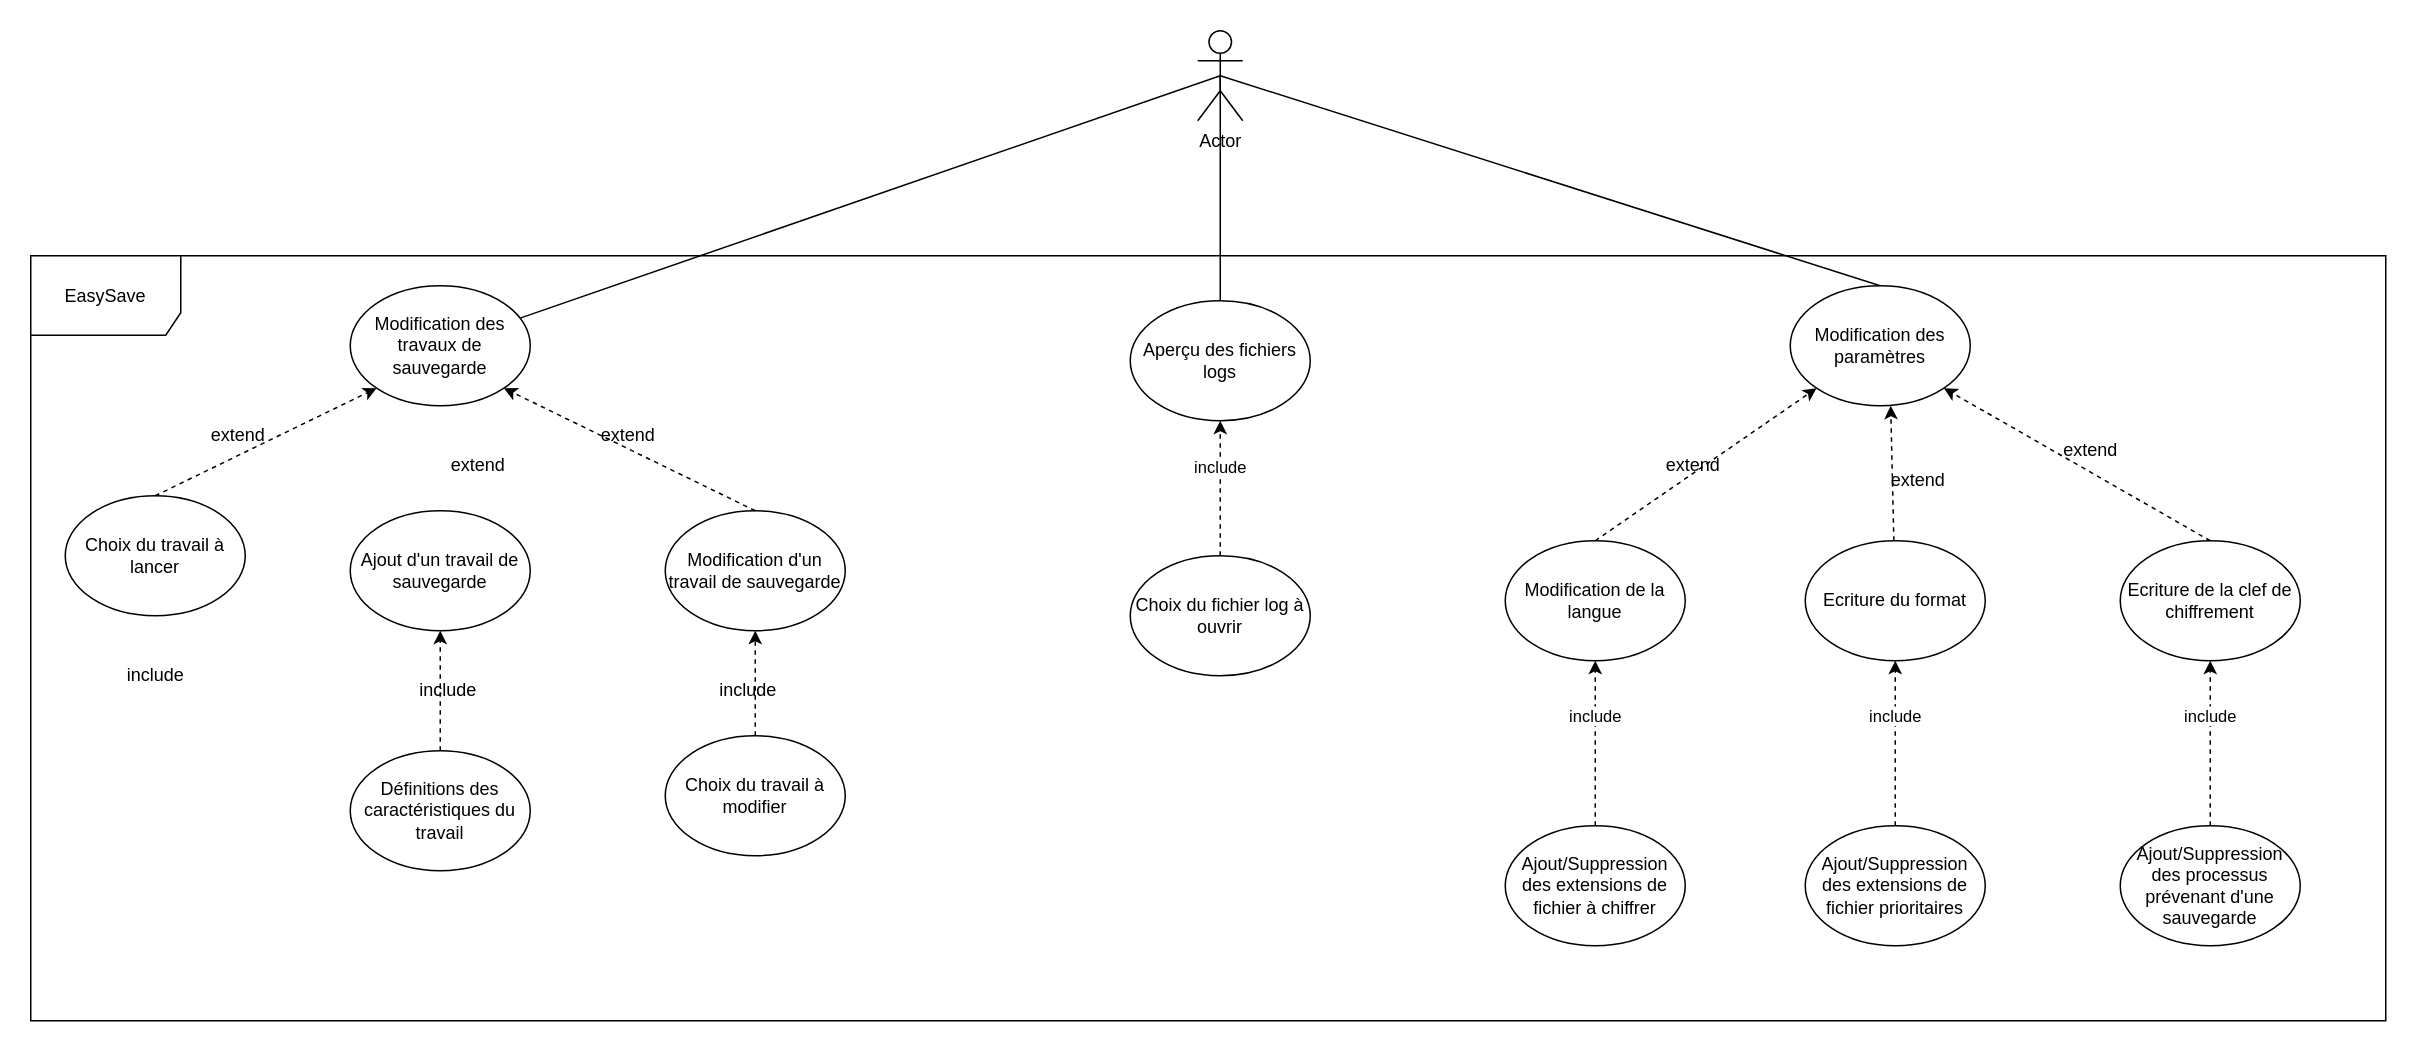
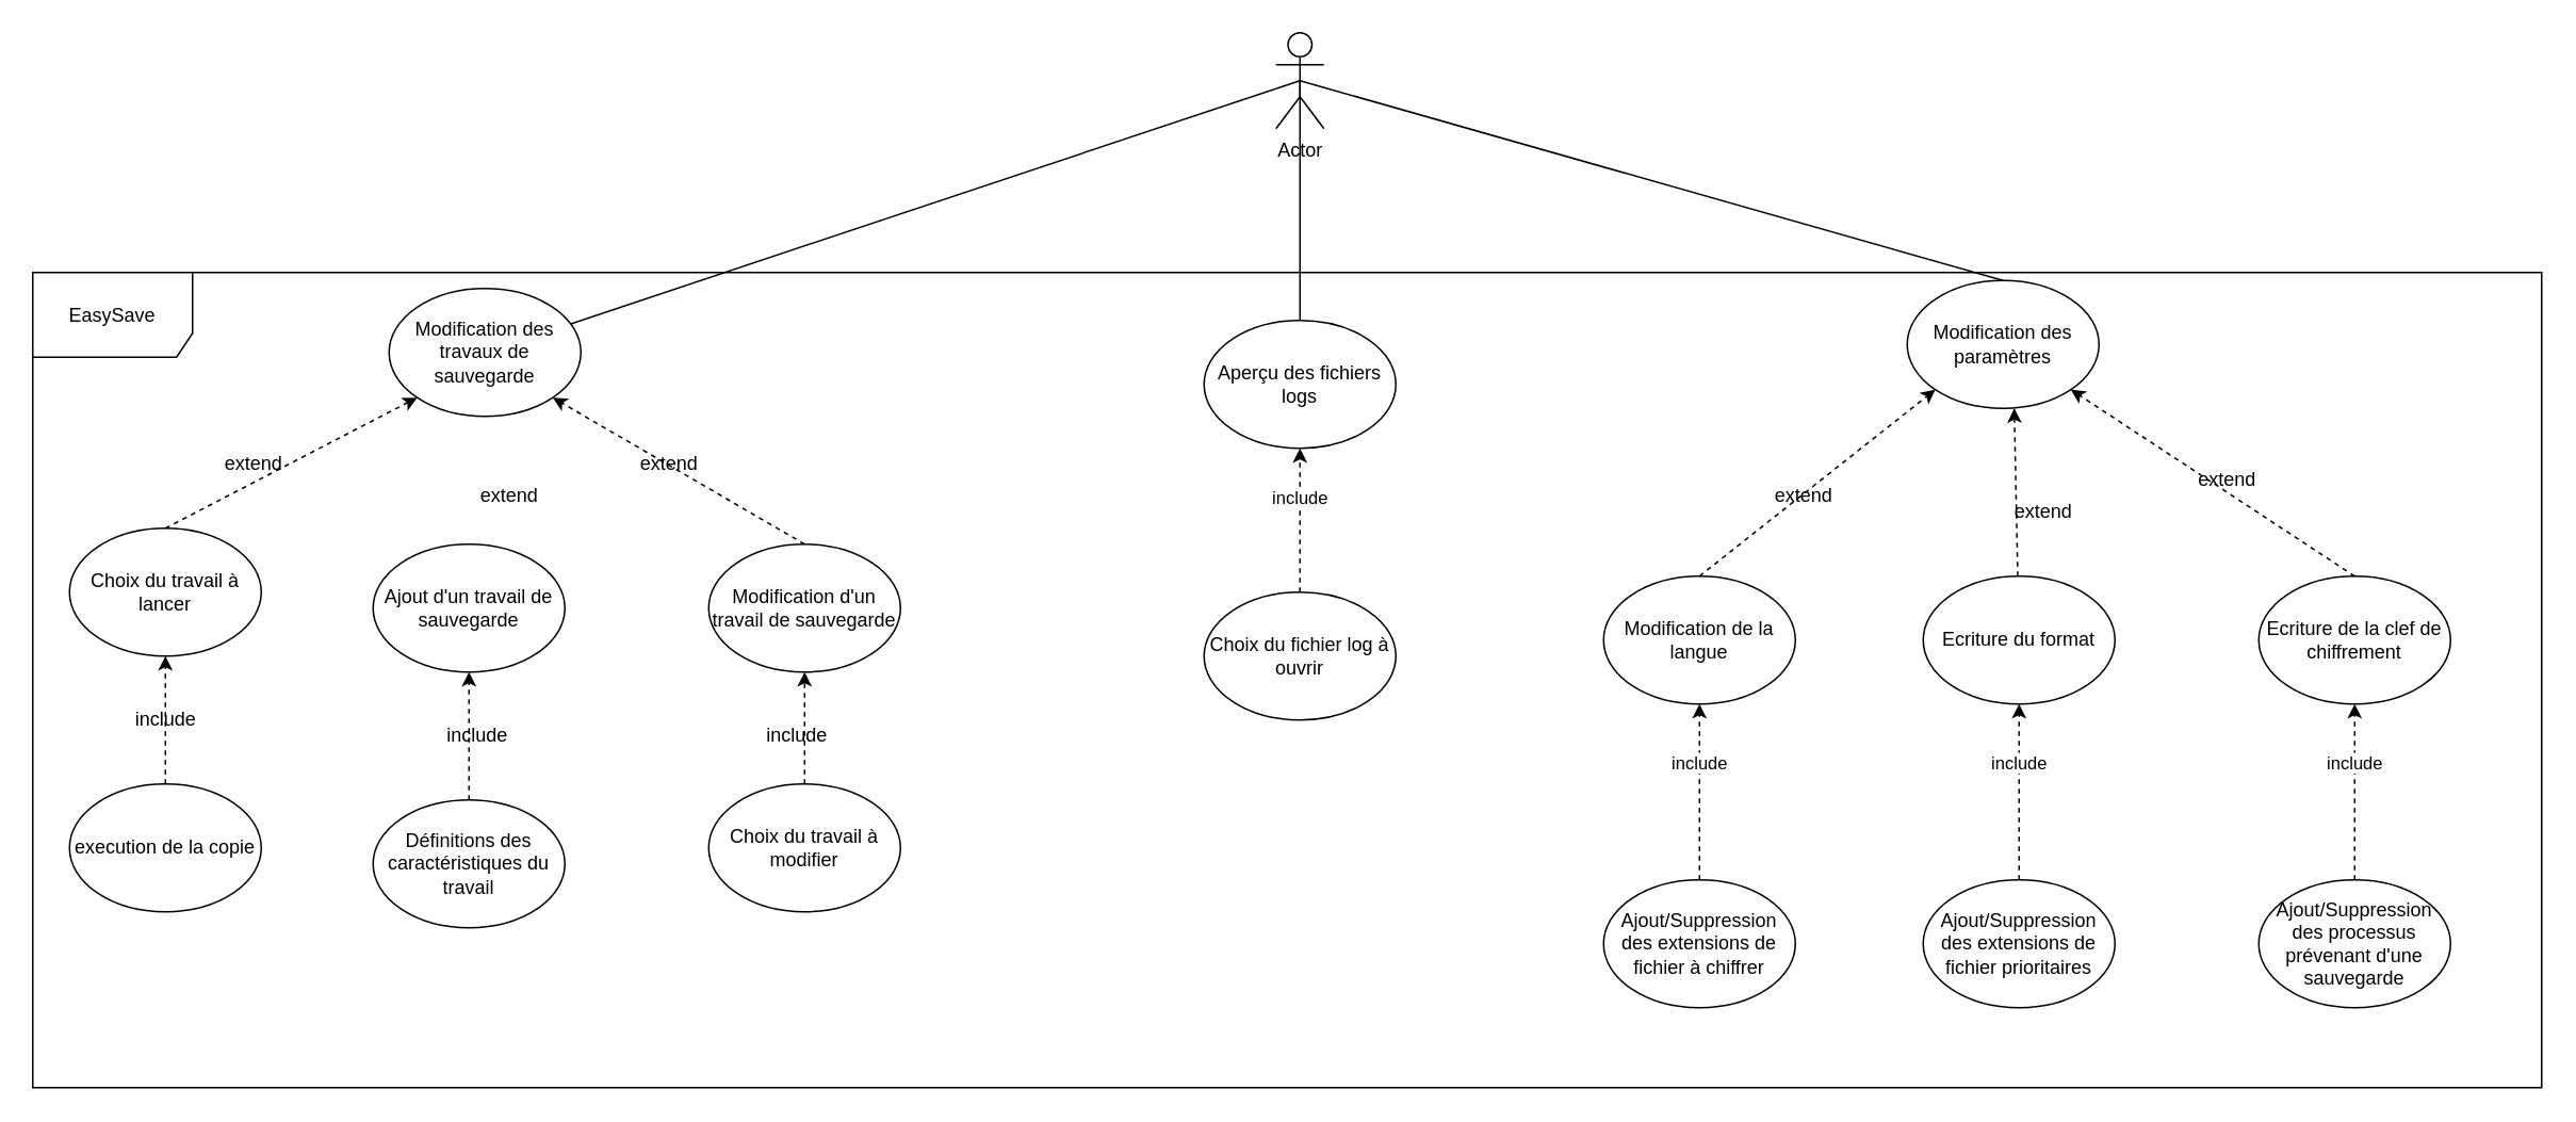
  <mxCell id="0" />
  <mxCell id="1" parent="0" />
  <mxCell id="2" value="EasySave" style="shape=umlFrame;whiteSpace=wrap;html=1;width=100;height=53;" parent="1" vertex="1"><mxGeometry x="20" y="170" width="1570" height="510" as="geometry" /></mxCell>
  <mxCell id="3" value="Actor" style="shape=umlActor;verticalLabelPosition=bottom;verticalAlign=top;html=1;outlineConnect=0;" parent="1" vertex="1"><mxGeometry x="798" y="20" width="30" height="60" as="geometry" /></mxCell>
- <mxCell id="4" value="Modification des paramètres" style="ellipse;whiteSpace=wrap;html=1;" parent="1" vertex="1"><mxGeometry x="1193" y="190" width="120" height="80" as="geometry" /></mxCell>
+ <mxCell id="4" value="Modification des paramètres" style="ellipse;whiteSpace=wrap;html=1;" parent="1" vertex="1"><mxGeometry x="1193" y="175" width="120" height="80" as="geometry" /></mxCell>
  <mxCell id="5" value="" style="endArrow=none;html=1;exitX=0.5;exitY=0;exitDx=0;exitDy=0;entryX=0.5;entryY=0.5;entryDx=0;entryDy=0;entryPerimeter=0;" parent="1" source="4" target="3" edge="1"><mxGeometry width="50" height="50" relative="1" as="geometry"><mxPoint x="843" y="440" as="sourcePoint" /><mxPoint x="893" y="390" as="targetPoint" /></mxGeometry></mxCell>
- <mxCell id="6" value="Modification des travaux de sauvegarde" style="ellipse;whiteSpace=wrap;html=1;" parent="1" vertex="1"><mxGeometry x="233" y="190" width="120" height="80" as="geometry" /></mxCell>
+ <mxCell id="6" value="Modification des travaux de sauvegarde" style="ellipse;whiteSpace=wrap;html=1;" parent="1" vertex="1"><mxGeometry x="243" y="180" width="120" height="80" as="geometry" /></mxCell>
  <mxCell id="7" value="" style="endArrow=none;html=1;entryX=0.5;entryY=0.5;entryDx=0;entryDy=0;entryPerimeter=0;" parent="1" source="6" target="3" edge="1"><mxGeometry width="50" height="50" relative="1" as="geometry"><mxPoint x="673" y="330" as="sourcePoint" /><mxPoint x="842" y="160" as="targetPoint" /></mxGeometry></mxCell>
  <mxCell id="8" value="Choix du travail à lancer" style="ellipse;whiteSpace=wrap;html=1;" parent="1" vertex="1"><mxGeometry x="43" y="330" width="120" height="80" as="geometry" /></mxCell>
  <mxCell id="9" value="Définitions des caractéristiques du travail" style="ellipse;whiteSpace=wrap;html=1;" parent="1" vertex="1"><mxGeometry x="233" y="500" width="120" height="80" as="geometry" /></mxCell>
+ <mxCell id="10" value="execution de la copie" style="ellipse;whiteSpace=wrap;html=1;" parent="1" vertex="1"><mxGeometry x="43" y="490" width="120" height="80" as="geometry" /></mxCell>
  <mxCell id="11" value="Aperçu des fichiers logs" style="ellipse;whiteSpace=wrap;html=1;" parent="1" vertex="1"><mxGeometry x="753" y="200" width="120" height="80" as="geometry" /></mxCell>
  <mxCell id="12" value="" style="endArrow=none;html=1;exitX=0.5;exitY=0;exitDx=0;exitDy=0;entryX=0.5;entryY=0.5;entryDx=0;entryDy=0;entryPerimeter=0;" parent="1" source="11" target="3" edge="1"><mxGeometry width="50" height="50" relative="1" as="geometry"><mxPoint x="523" y="335" as="sourcePoint" /><mxPoint x="692" y="65" as="targetPoint" /></mxGeometry></mxCell>
  <mxCell id="13" value="" style="html=1;labelBackgroundColor=#ffffff;startArrow=none;startFill=0;startSize=6;endArrow=classic;endFill=1;endSize=6;jettySize=auto;orthogonalLoop=1;strokeWidth=1;dashed=1;fontSize=14;exitX=0.5;exitY=0;exitDx=0;exitDy=0;entryX=0.5;entryY=1;entryDx=0;entryDy=0;" parent="1" source="15" target="11" edge="1"><mxGeometry width="60" height="60" relative="1" as="geometry"><mxPoint x="463" y="240" as="sourcePoint" /><mxPoint x="863" y="130" as="targetPoint" /></mxGeometry></mxCell>
  <mxCell id="14" value="include" style="edgeLabel;html=1;align=center;verticalAlign=middle;resizable=0;points=[];" parent="13" vertex="1" connectable="0"><mxGeometry x="0.344" y="1" relative="1" as="geometry"><mxPoint as="offset" /></mxGeometry></mxCell>
  <mxCell id="15" value="Choix du fichier log à ouvrir" style="ellipse;whiteSpace=wrap;html=1;" parent="1" vertex="1"><mxGeometry x="753" y="370" width="120" height="80" as="geometry" /></mxCell>
  <mxCell id="16" value="Modification de la langue" style="ellipse;whiteSpace=wrap;html=1;" parent="1" vertex="1"><mxGeometry x="1003" y="360" width="120" height="80" as="geometry" /></mxCell>
  <mxCell id="17" value="Ecriture du format" style="ellipse;whiteSpace=wrap;html=1;" parent="1" vertex="1"><mxGeometry x="1203" y="360" width="120" height="80" as="geometry" /></mxCell>
  <mxCell id="18" value="Ecriture de la clef de chiffrement" style="ellipse;whiteSpace=wrap;html=1;" parent="1" vertex="1"><mxGeometry x="1413" y="360" width="120" height="80" as="geometry" /></mxCell>
  <mxCell id="19" value="Ajout/Suppression des extensions de fichier à chiffrer" style="ellipse;whiteSpace=wrap;html=1;" parent="1" vertex="1"><mxGeometry x="1003" y="550" width="120" height="80" as="geometry" /></mxCell>
  <mxCell id="20" value="Ajout/Suppression des processus prévenant d'une sauvegarde" style="ellipse;whiteSpace=wrap;html=1;" parent="1" vertex="1"><mxGeometry x="1413" y="550" width="120" height="80" as="geometry" /></mxCell>
  <mxCell id="21" value="Ajout/Suppression des extensions de fichier prioritaires" style="ellipse;whiteSpace=wrap;html=1;" parent="1" vertex="1"><mxGeometry x="1203" y="550" width="120" height="80" as="geometry" /></mxCell>
  <mxCell id="22" value="Ajout d'un travail de sauvegarde" style="ellipse;whiteSpace=wrap;html=1;" parent="1" vertex="1"><mxGeometry x="233" y="340" width="120" height="80" as="geometry" /></mxCell>
  <mxCell id="23" value="Modification d'un travail de sauvegarde" style="ellipse;whiteSpace=wrap;html=1;" parent="1" vertex="1"><mxGeometry x="443" y="340" width="120" height="80" as="geometry" /></mxCell>
  <mxCell id="24" value="Choix du travail à modifier" style="ellipse;whiteSpace=wrap;html=1;" parent="1" vertex="1"><mxGeometry x="443" y="490" width="120" height="80" as="geometry" /></mxCell>
+ <mxCell id="25" value="" style="html=1;labelBackgroundColor=#ffffff;startArrow=none;startFill=0;startSize=6;endArrow=classic;endFill=1;endSize=6;jettySize=auto;orthogonalLoop=1;strokeWidth=1;dashed=1;fontSize=14;entryX=0.5;entryY=1;entryDx=0;entryDy=0;exitX=0.5;exitY=0;exitDx=0;exitDy=0;" edge="1" parent="1" source="10" target="8"><mxGeometry width="60" height="60" relative="1" as="geometry"><mxPoint x="43" y="470" as="sourcePoint" /><mxPoint x="103" y="410" as="targetPoint" /></mxGeometry></mxCell>
  <mxCell id="26" value="" style="html=1;labelBackgroundColor=#ffffff;startArrow=none;startFill=0;startSize=6;endArrow=classic;endFill=1;endSize=6;jettySize=auto;orthogonalLoop=1;strokeWidth=1;dashed=1;fontSize=14;entryX=0;entryY=1;entryDx=0;entryDy=0;exitX=0.5;exitY=0;exitDx=0;exitDy=0;" edge="1" parent="1" source="8" target="6"><mxGeometry width="60" height="60" relative="1" as="geometry"><mxPoint x="162" y="320" as="sourcePoint" /><mxPoint x="162" y="220" as="targetPoint" /></mxGeometry></mxCell>
  <mxCell id="27" value="" style="html=1;labelBackgroundColor=#ffffff;startArrow=none;startFill=0;startSize=6;endArrow=classic;endFill=1;endSize=6;jettySize=auto;orthogonalLoop=1;strokeWidth=1;dashed=1;fontSize=14;entryX=1;entryY=1;entryDx=0;entryDy=0;exitX=0.5;exitY=0;exitDx=0;exitDy=0;" edge="1" parent="1" source="23" target="6"><mxGeometry width="60" height="60" relative="1" as="geometry"><mxPoint x="123" y="330" as="sourcePoint" /><mxPoint x="253" y="250" as="targetPoint" /></mxGeometry></mxCell>
  <mxCell id="28" value="extend" style="text;html=1;align=center;verticalAlign=middle;resizable=0;points=[];autosize=1;" vertex="1" parent="1"><mxGeometry x="133" y="280" width="50" height="20" as="geometry" /></mxCell>
  <mxCell id="29" value="extend" style="text;html=1;align=center;verticalAlign=middle;resizable=0;points=[];autosize=1;" vertex="1" parent="1"><mxGeometry x="293" y="300" width="50" height="20" as="geometry" /></mxCell>
  <mxCell id="30" value="extend" style="text;html=1;align=center;verticalAlign=middle;resizable=0;points=[];autosize=1;" vertex="1" parent="1"><mxGeometry x="393" y="280" width="50" height="20" as="geometry" /></mxCell>
  <mxCell id="31" value="include" style="text;html=1;align=center;verticalAlign=middle;resizable=0;points=[];autosize=1;" vertex="1" parent="1"><mxGeometry x="473" y="450" width="50" height="20" as="geometry" /></mxCell>
  <mxCell id="32" value="include" style="text;html=1;align=center;verticalAlign=middle;resizable=0;points=[];autosize=1;" vertex="1" parent="1"><mxGeometry x="78" y="440" width="50" height="20" as="geometry" /></mxCell>
  <mxCell id="33" value="include" style="text;html=1;align=center;verticalAlign=middle;resizable=0;points=[];autosize=1;" vertex="1" parent="1"><mxGeometry x="273" y="450" width="50" height="20" as="geometry" /></mxCell>
  <mxCell id="34" value="" style="html=1;labelBackgroundColor=#ffffff;startArrow=none;startFill=0;startSize=6;endArrow=classic;endFill=1;endSize=6;jettySize=auto;orthogonalLoop=1;strokeWidth=1;dashed=1;fontSize=14;entryX=0.5;entryY=1;entryDx=0;entryDy=0;exitX=0.5;exitY=0;exitDx=0;exitDy=0;" edge="1" parent="1" source="9" target="22"><mxGeometry width="60" height="60" relative="1" as="geometry"><mxPoint x="163" y="525.86" as="sourcePoint" /><mxPoint x="310.574" y="454.144" as="targetPoint" /></mxGeometry></mxCell>
  <mxCell id="35" value="" style="html=1;labelBackgroundColor=#ffffff;startArrow=none;startFill=0;startSize=6;endArrow=classic;endFill=1;endSize=6;jettySize=auto;orthogonalLoop=1;strokeWidth=1;dashed=1;fontSize=14;entryX=0.5;entryY=1;entryDx=0;entryDy=0;" edge="1" parent="1" source="24" target="23"><mxGeometry width="60" height="60" relative="1" as="geometry"><mxPoint x="123" y="350" as="sourcePoint" /><mxPoint x="270.574" y="278.284" as="targetPoint" /></mxGeometry></mxCell>
  <mxCell id="36" value="" style="html=1;labelBackgroundColor=#ffffff;startArrow=none;startFill=0;startSize=6;endArrow=classic;endFill=1;endSize=6;jettySize=auto;orthogonalLoop=1;strokeWidth=1;dashed=1;fontSize=14;exitX=0.5;exitY=0;exitDx=0;exitDy=0;entryX=1;entryY=1;entryDx=0;entryDy=0;" edge="1" parent="1" source="18" target="4"><mxGeometry width="60" height="60" relative="1" as="geometry"><mxPoint x="1523" y="330" as="sourcePoint" /><mxPoint x="1523" y="240" as="targetPoint" /></mxGeometry></mxCell>
  <mxCell id="37" value="" style="html=1;labelBackgroundColor=#ffffff;startArrow=none;startFill=0;startSize=6;endArrow=classic;endFill=1;endSize=6;jettySize=auto;orthogonalLoop=1;strokeWidth=1;dashed=1;fontSize=14;entryX=0.558;entryY=1;entryDx=0;entryDy=0;entryPerimeter=0;" edge="1" parent="1" source="17" target="4"><mxGeometry width="60" height="60" relative="1" as="geometry"><mxPoint x="853" y="410" as="sourcePoint" /><mxPoint x="853" y="320" as="targetPoint" /></mxGeometry></mxCell>
  <mxCell id="38" value="" style="html=1;labelBackgroundColor=#ffffff;startArrow=none;startFill=0;startSize=6;endArrow=classic;endFill=1;endSize=6;jettySize=auto;orthogonalLoop=1;strokeWidth=1;dashed=1;fontSize=14;exitX=0.5;exitY=0;exitDx=0;exitDy=0;entryX=0;entryY=1;entryDx=0;entryDy=0;" edge="1" parent="1" source="16" target="4"><mxGeometry width="60" height="60" relative="1" as="geometry"><mxPoint x="1153" y="350" as="sourcePoint" /><mxPoint x="1153" y="260" as="targetPoint" /></mxGeometry></mxCell>
  <mxCell id="39" value="" style="html=1;labelBackgroundColor=#ffffff;startArrow=none;startFill=0;startSize=6;endArrow=classic;endFill=1;endSize=6;jettySize=auto;orthogonalLoop=1;strokeWidth=1;dashed=1;fontSize=14;entryX=0.5;entryY=1;entryDx=0;entryDy=0;" edge="1" parent="1" source="19" target="16"><mxGeometry width="60" height="60" relative="1" as="geometry"><mxPoint x="873" y="430" as="sourcePoint" /><mxPoint x="873" y="340" as="targetPoint" /></mxGeometry></mxCell>
  <mxCell id="40" value="include" style="edgeLabel;html=1;align=center;verticalAlign=middle;resizable=0;points=[];" vertex="1" connectable="0" parent="39"><mxGeometry x="0.344" y="1" relative="1" as="geometry"><mxPoint as="offset" /></mxGeometry></mxCell>
  <mxCell id="41" value="" style="html=1;labelBackgroundColor=#ffffff;startArrow=none;startFill=0;startSize=6;endArrow=classic;endFill=1;endSize=6;jettySize=auto;orthogonalLoop=1;strokeWidth=1;dashed=1;fontSize=14;exitX=0.5;exitY=0;exitDx=0;exitDy=0;entryX=0.5;entryY=1;entryDx=0;entryDy=0;" edge="1" parent="1" source="21" target="17"><mxGeometry width="60" height="60" relative="1" as="geometry"><mxPoint x="1293" y="520" as="sourcePoint" /><mxPoint x="1293" y="430" as="targetPoint" /></mxGeometry></mxCell>
  <mxCell id="42" value="include" style="edgeLabel;html=1;align=center;verticalAlign=middle;resizable=0;points=[];" vertex="1" connectable="0" parent="41"><mxGeometry x="0.344" y="1" relative="1" as="geometry"><mxPoint as="offset" /></mxGeometry></mxCell>
  <mxCell id="43" value="" style="html=1;labelBackgroundColor=#ffffff;startArrow=none;startFill=0;startSize=6;endArrow=classic;endFill=1;endSize=6;jettySize=auto;orthogonalLoop=1;strokeWidth=1;dashed=1;fontSize=14;exitX=0.5;exitY=0;exitDx=0;exitDy=0;entryX=0.5;entryY=1;entryDx=0;entryDy=0;" edge="1" parent="1" source="20" target="18"><mxGeometry width="60" height="60" relative="1" as="geometry"><mxPoint x="1453" y="530" as="sourcePoint" /><mxPoint x="1453" y="440" as="targetPoint" /></mxGeometry></mxCell>
  <mxCell id="44" value="include" style="edgeLabel;html=1;align=center;verticalAlign=middle;resizable=0;points=[];" vertex="1" connectable="0" parent="43"><mxGeometry x="0.344" y="1" relative="1" as="geometry"><mxPoint as="offset" /></mxGeometry></mxCell>
  <mxCell id="45" value="extend" style="text;html=1;align=center;verticalAlign=middle;resizable=0;points=[];autosize=1;" vertex="1" parent="1"><mxGeometry x="1103" y="300" width="50" height="20" as="geometry" /></mxCell>
  <mxCell id="46" value="extend" style="text;html=1;align=center;verticalAlign=middle;resizable=0;points=[];autosize=1;" vertex="1" parent="1"><mxGeometry x="1253" y="310" width="50" height="20" as="geometry" /></mxCell>
  <mxCell id="47" value="extend" style="text;html=1;align=center;verticalAlign=middle;resizable=0;points=[];autosize=1;" vertex="1" parent="1"><mxGeometry x="1368" y="290" width="50" height="20" as="geometry" /></mxCell>
